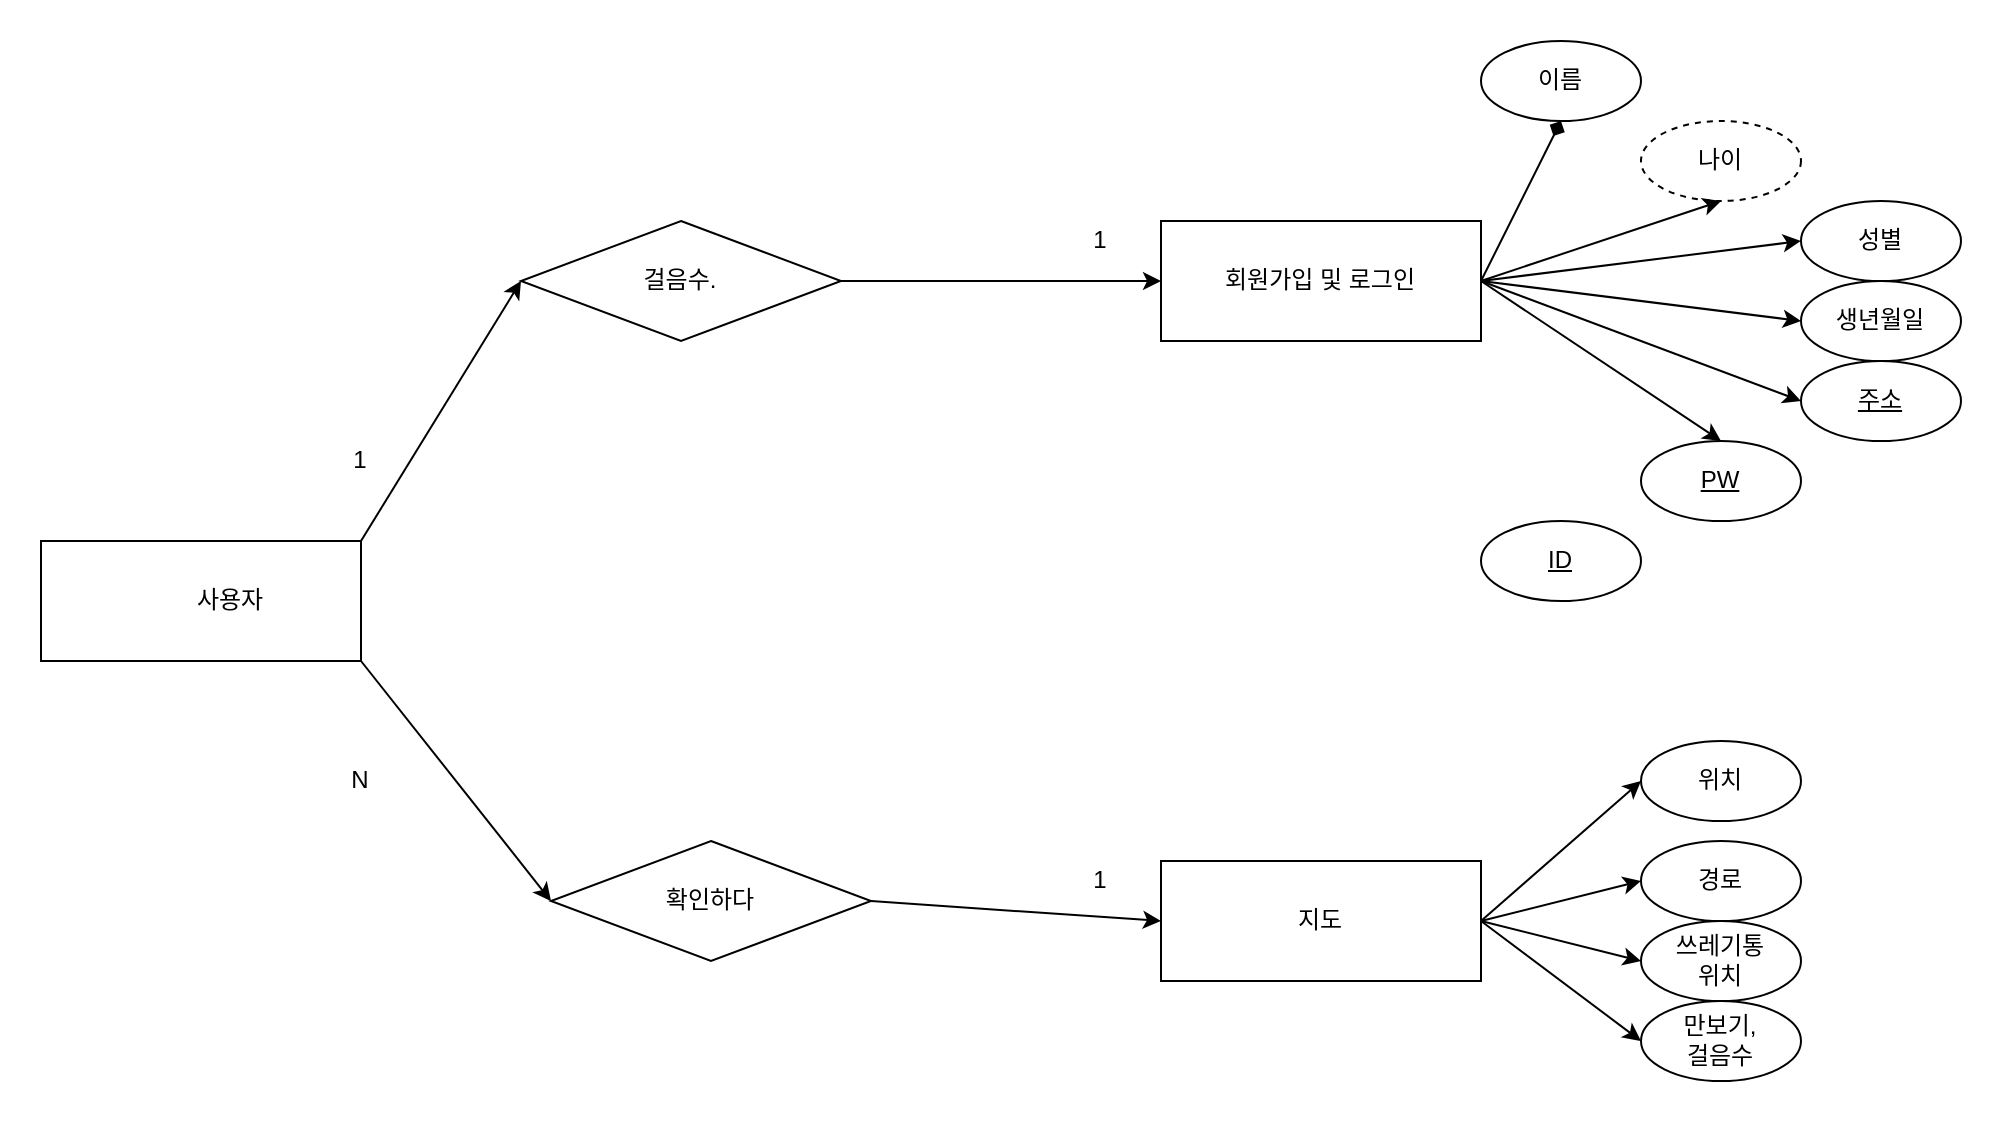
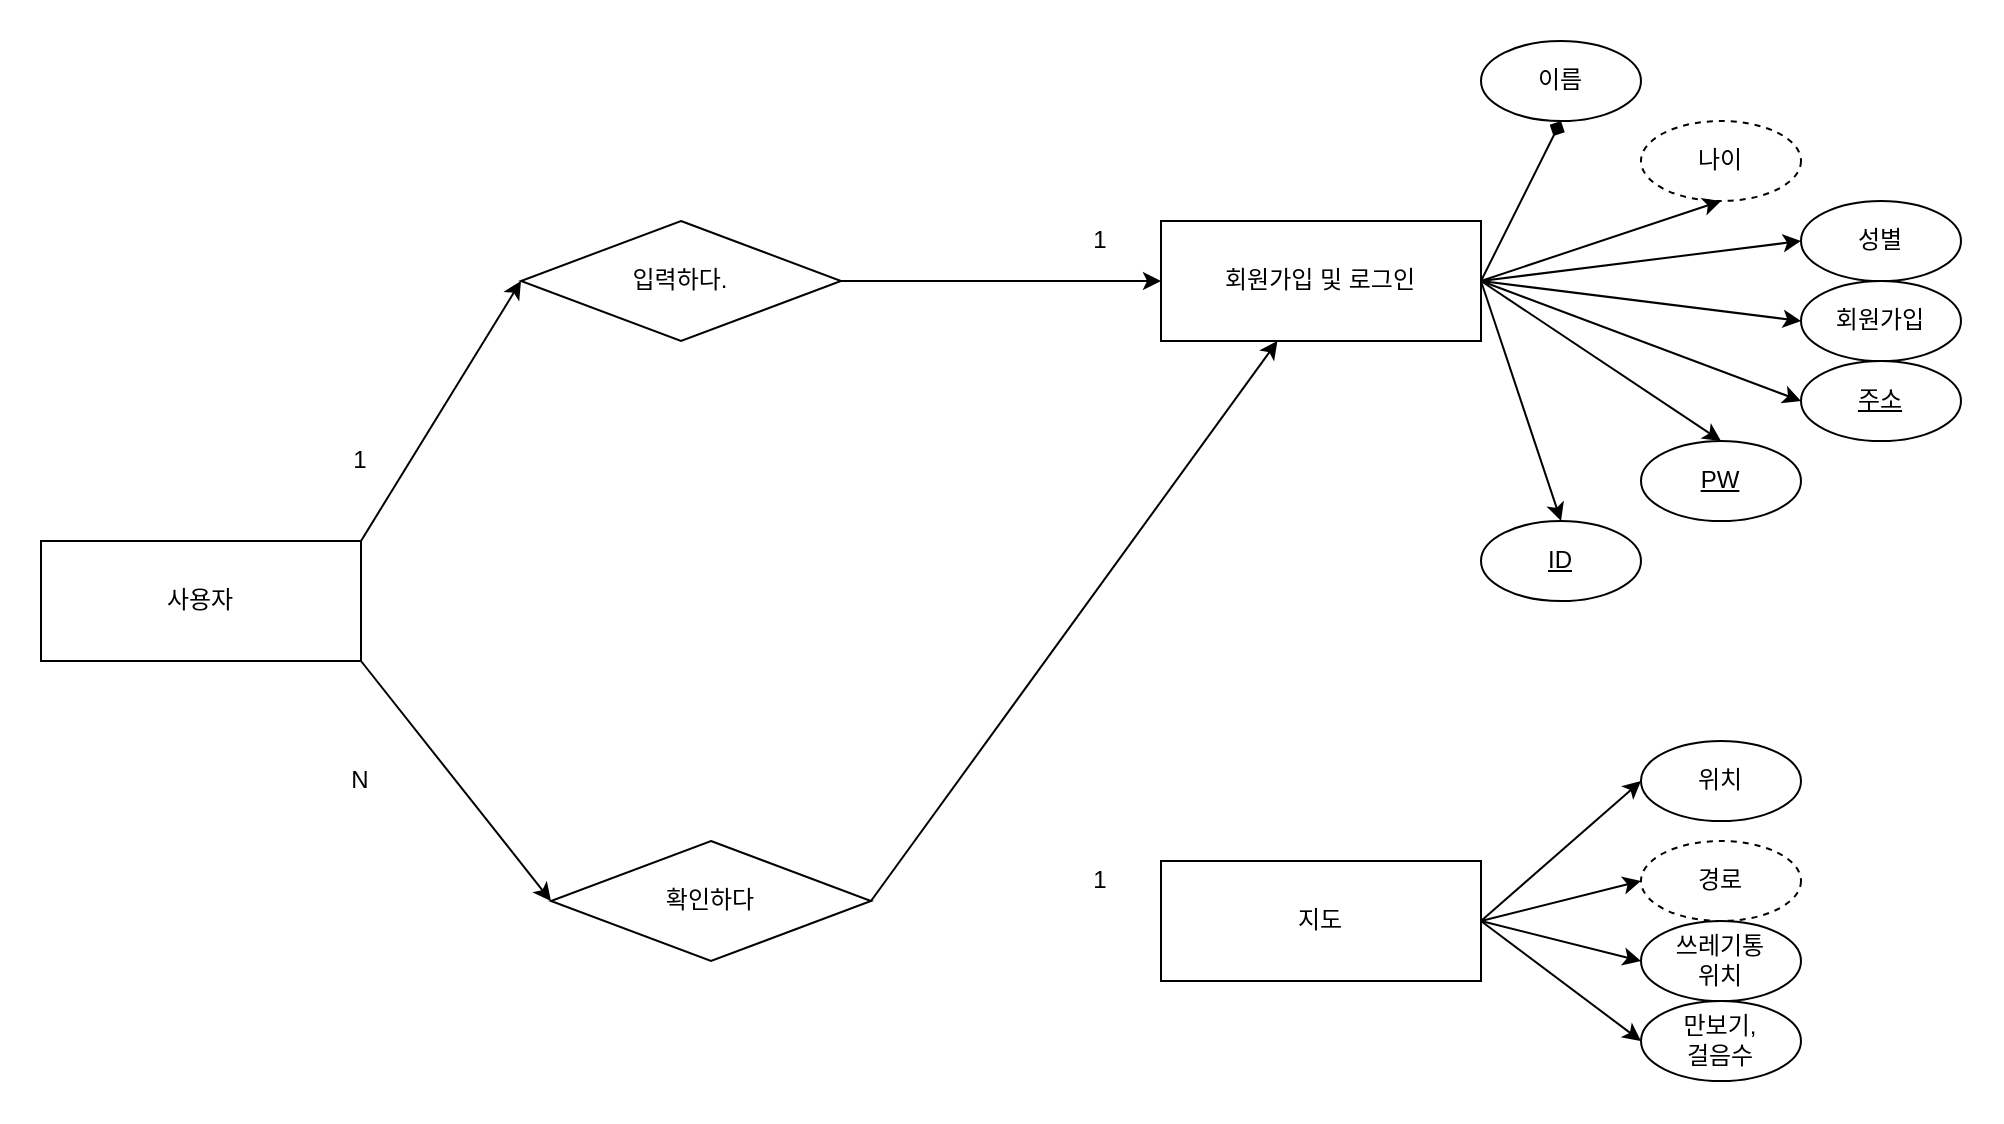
  <mxCell id="0" />
  <mxCell id="1" parent="0" />
  <mxCell id="2" value="" style="rounded=0;whiteSpace=wrap;html=1;sketch=0;" vertex="1" parent="1"><mxGeometry x="20" y="270" width="160" height="60" as="geometry" /></mxCell>
  <mxCell id="3" value="회원가입 및 로그인" style="rounded=0;whiteSpace=wrap;html=1;sketch=0;" vertex="1" parent="1"><mxGeometry x="580" y="110" width="160" height="60" as="geometry" /></mxCell>
  <mxCell id="4" value="지도" style="rounded=0;whiteSpace=wrap;html=1;sketch=0;" vertex="1" parent="1"><mxGeometry x="580" y="430" width="160" height="60" as="geometry" /></mxCell>
- <mxCell id="5" value="걸음수." style="rhombus;whiteSpace=wrap;html=1;rounded=0;sketch=0;" vertex="1" parent="1"><mxGeometry x="260" y="110" width="160" height="60" as="geometry" /></mxCell>
+ <mxCell id="5" value="입력하다." style="rhombus;whiteSpace=wrap;html=1;rounded=0;sketch=0;" vertex="1" parent="1"><mxGeometry x="260" y="110" width="160" height="60" as="geometry" /></mxCell>
  <mxCell id="6" value="확인하다" style="rhombus;whiteSpace=wrap;html=1;rounded=0;sketch=0;" vertex="1" parent="1"><mxGeometry x="275" y="420" width="160" height="60" as="geometry" /></mxCell>
- <mxCell id="7" value="&lt;font color=&quot;#000000&quot;&gt;사용자&lt;/font&gt;" style="text;html=1;strokeColor=none;fillColor=none;align=center;verticalAlign=middle;whiteSpace=wrap;rounded=0;sketch=0;" vertex="1" parent="1"><mxGeometry x="55" y="280" width="120" height="40" as="geometry" /></mxCell>
+ <mxCell id="7" value="&lt;font color=&quot;#000000&quot;&gt;사용자&lt;/font&gt;" style="text;html=1;strokeColor=none;fillColor=none;align=center;verticalAlign=middle;whiteSpace=wrap;rounded=0;sketch=0;" vertex="1" parent="1"><mxGeometry x="40" y="280" width="120" height="40" as="geometry" /></mxCell>
  <mxCell id="8" value="" style="endArrow=classic;html=1;exitX=1;exitY=0;exitDx=0;exitDy=0;entryX=0;entryY=0.5;entryDx=0;entryDy=0;" edge="1" parent="1" source="2" target="5"><mxGeometry width="50" height="50" relative="1" as="geometry"><mxPoint x="450" y="340" as="sourcePoint" /><mxPoint x="500" y="290" as="targetPoint" /></mxGeometry></mxCell>
  <mxCell id="9" value="" style="endArrow=classic;html=1;exitX=1;exitY=1;exitDx=0;exitDy=0;entryX=0;entryY=0.5;entryDx=0;entryDy=0;" edge="1" parent="1" source="2" target="6"><mxGeometry width="50" height="50" relative="1" as="geometry"><mxPoint x="450" y="340" as="sourcePoint" /><mxPoint x="500" y="290" as="targetPoint" /></mxGeometry></mxCell>
  <mxCell id="10" value="" style="endArrow=classic;html=1;exitX=1;exitY=0.5;exitDx=0;exitDy=0;entryX=0;entryY=0.5;entryDx=0;entryDy=0;" edge="1" parent="1" source="5" target="3"><mxGeometry width="50" height="50" relative="1" as="geometry"><mxPoint x="450" y="340" as="sourcePoint" /><mxPoint x="500" y="290" as="targetPoint" /></mxGeometry></mxCell>
- <mxCell id="11" value="" style="endArrow=classic;html=1;exitX=1;exitY=0.5;exitDx=0;exitDy=0;entryX=0;entryY=0.5;entryDx=0;entryDy=0;" edge="1" parent="1" source="6" target="4"><mxGeometry width="50" height="50" relative="1" as="geometry"><mxPoint x="450" y="340" as="sourcePoint" /><mxPoint x="500" y="290" as="targetPoint" /></mxGeometry></mxCell>
+ <mxCell id="11" value="" style="endArrow=classic;html=1;exitX=1;exitY=0.5;exitDx=0;exitDy=0;" edge="1" parent="1" source="6" target="3"><mxGeometry width="50" height="50" relative="1" as="geometry"><mxPoint x="450" y="340" as="sourcePoint" /><mxPoint x="500" y="290" as="targetPoint" /></mxGeometry></mxCell>
  <mxCell id="12" value="이름" style="ellipse;whiteSpace=wrap;html=1;rounded=0;sketch=0;" vertex="1" parent="1"><mxGeometry x="740" width="80" height="40" as="geometry" y="20" /></mxCell>
  <mxCell id="13" value="나이" style="ellipse;whiteSpace=wrap;html=1;rounded=0;sketch=0;dashed=1;" vertex="1" parent="1"><mxGeometry x="820" y="60" width="80" height="40" as="geometry" /></mxCell>
  <mxCell id="14" value="성별" style="ellipse;whiteSpace=wrap;html=1;rounded=0;sketch=0;" vertex="1" parent="1"><mxGeometry x="900" y="100" width="80" height="40" as="geometry" /></mxCell>
  <mxCell id="15" value="주소" style="ellipse;whiteSpace=wrap;html=1;rounded=0;sketch=0;fontStyle=4" vertex="1" parent="1"><mxGeometry x="900" y="180" width="80" height="40" as="geometry" /></mxCell>
  <mxCell id="16" value="&lt;u&gt;PW&lt;/u&gt;" style="ellipse;whiteSpace=wrap;html=1;rounded=0;sketch=0;" vertex="1" parent="1"><mxGeometry x="820" y="220" width="80" height="40" as="geometry" /></mxCell>
  <mxCell id="17" value="ID" style="ellipse;whiteSpace=wrap;html=1;rounded=0;sketch=0;fontStyle=4" vertex="1" parent="1"><mxGeometry x="740" y="260" width="80" height="40" as="geometry" /></mxCell>
- <mxCell id="18" value="생년월일" style="ellipse;whiteSpace=wrap;html=1;rounded=0;sketch=0;" vertex="1" parent="1"><mxGeometry x="900" y="140" width="80" height="40" as="geometry" /></mxCell>
+ <mxCell id="18" value="회원가입" style="ellipse;whiteSpace=wrap;html=1;rounded=0;sketch=0;" vertex="1" parent="1"><mxGeometry x="900" y="140" width="80" height="40" as="geometry" /></mxCell>
  <mxCell id="19" value="" style="endArrow=diamond;html=1;exitX=1;exitY=0.5;exitDx=0;exitDy=0;entryX=0.5;entryY=1;entryDx=0;entryDy=0;" edge="1" parent="1" source="3" target="12"><mxGeometry width="50" height="50" relative="1" as="geometry"><mxPoint x="450" y="240" as="sourcePoint" /><mxPoint x="500" y="190" as="targetPoint" /><Array as="points" /></mxGeometry></mxCell>
  <mxCell id="20" value="" style="endArrow=classic;html=1;exitX=1;exitY=0.5;exitDx=0;exitDy=0;entryX=0.5;entryY=1;entryDx=0;entryDy=0;" edge="1" parent="1" source="3" target="13"><mxGeometry width="50" height="50" relative="1" as="geometry"><mxPoint x="750" y="120" as="sourcePoint" /><mxPoint x="790" y="70" as="targetPoint" /><Array as="points" /></mxGeometry></mxCell>
  <mxCell id="21" value="" style="endArrow=classic;html=1;exitX=1;exitY=0.5;exitDx=0;exitDy=0;entryX=0;entryY=0.5;entryDx=0;entryDy=0;" edge="1" parent="1" source="3" target="14"><mxGeometry width="50" height="50" relative="1" as="geometry"><mxPoint x="750" y="150" as="sourcePoint" /><mxPoint x="870" y="110" as="targetPoint" /><Array as="points" /></mxGeometry></mxCell>
  <mxCell id="22" value="" style="endArrow=classic;html=1;exitX=1;exitY=0.5;exitDx=0;exitDy=0;entryX=0;entryY=0.5;entryDx=0;entryDy=0;" edge="1" parent="1" source="3" target="18"><mxGeometry width="50" height="50" relative="1" as="geometry"><mxPoint x="750" y="150" as="sourcePoint" /><mxPoint x="910" y="130" as="targetPoint" /><Array as="points" /></mxGeometry></mxCell>
  <mxCell id="23" value="" style="endArrow=classic;html=1;exitX=1;exitY=0.5;exitDx=0;exitDy=0;entryX=0;entryY=0.5;entryDx=0;entryDy=0;" edge="1" parent="1" source="3" target="15"><mxGeometry width="50" height="50" relative="1" as="geometry"><mxPoint x="760" y="160" as="sourcePoint" /><mxPoint x="920" y="140" as="targetPoint" /><Array as="points" /></mxGeometry></mxCell>
  <mxCell id="24" value="" style="endArrow=classic;html=1;exitX=1;exitY=0.5;exitDx=0;exitDy=0;entryX=0.5;entryY=0;entryDx=0;entryDy=0;" edge="1" parent="1" source="3" target="16"><mxGeometry width="50" height="50" relative="1" as="geometry"><mxPoint x="750" y="150" as="sourcePoint" /><mxPoint x="910" y="210" as="targetPoint" /><Array as="points" /></mxGeometry></mxCell>
+ <mxCell id="25" value="" style="endArrow=classic;html=1;exitX=1;exitY=0.5;exitDx=0;exitDy=0;entryX=0.5;entryY=0;entryDx=0;entryDy=0;" edge="1" parent="1" source="3" target="17"><mxGeometry width="50" height="50" relative="1" as="geometry"><mxPoint x="750" y="150" as="sourcePoint" /><mxPoint x="790" y="70" as="targetPoint" /><Array as="points" /></mxGeometry></mxCell>
  <mxCell id="26" value="위치" style="ellipse;whiteSpace=wrap;html=1;rounded=0;sketch=0;" vertex="1" parent="1"><mxGeometry x="820" y="370" width="80" height="40" as="geometry" /></mxCell>
- <mxCell id="27" value="경로" style="ellipse;whiteSpace=wrap;html=1;rounded=0;sketch=0;" vertex="1" parent="1"><mxGeometry x="820" y="420" width="80" height="40" as="geometry" /></mxCell>
+ <mxCell id="27" value="경로" style="ellipse;whiteSpace=wrap;html=1;rounded=0;sketch=0;dashed=1;" vertex="1" parent="1"><mxGeometry x="820" y="420" width="80" height="40" as="geometry" /></mxCell>
  <mxCell id="28" value="쓰레기통&lt;br&gt;위치" style="ellipse;whiteSpace=wrap;html=1;rounded=0;sketch=0;" vertex="1" parent="1"><mxGeometry x="820" y="460" width="80" height="40" as="geometry" /></mxCell>
  <mxCell id="29" value="만보기,&lt;br&gt;걸음수" style="ellipse;whiteSpace=wrap;html=1;rounded=0;sketch=0;" vertex="1" parent="1"><mxGeometry x="820" y="500" width="80" height="40" as="geometry" /></mxCell>
  <mxCell id="30" value="" style="endArrow=classic;html=1;exitX=1;exitY=0.5;exitDx=0;exitDy=0;entryX=0;entryY=0.5;entryDx=0;entryDy=0;" edge="1" parent="1" source="4" target="26"><mxGeometry width="50" height="50" relative="1" as="geometry"><mxPoint x="450" y="330" as="sourcePoint" /><mxPoint x="500" y="280" as="targetPoint" /></mxGeometry></mxCell>
  <mxCell id="31" value="" style="endArrow=classic;html=1;entryX=0;entryY=0.5;entryDx=0;entryDy=0;" edge="1" parent="1" target="27"><mxGeometry width="50" height="50" relative="1" as="geometry"><mxPoint x="740" y="460" as="sourcePoint" /><mxPoint x="830" y="410" as="targetPoint" /></mxGeometry></mxCell>
  <mxCell id="32" value="" style="endArrow=classic;html=1;entryX=0;entryY=0.5;entryDx=0;entryDy=0;exitX=1;exitY=0.5;exitDx=0;exitDy=0;" edge="1" parent="1" source="4" target="28"><mxGeometry width="50" height="50" relative="1" as="geometry"><mxPoint x="750" y="470" as="sourcePoint" /><mxPoint x="830" y="450" as="targetPoint" /></mxGeometry></mxCell>
  <mxCell id="33" value="" style="endArrow=classic;html=1;entryX=0;entryY=0.5;entryDx=0;entryDy=0;" edge="1" parent="1" target="29"><mxGeometry width="50" height="50" relative="1" as="geometry"><mxPoint x="740" y="460" as="sourcePoint" /><mxPoint x="840" y="460" as="targetPoint" /></mxGeometry></mxCell>
  <mxCell id="34" value="1" style="text;html=1;strokeColor=none;fillColor=none;align=center;verticalAlign=middle;whiteSpace=wrap;rounded=0;sketch=0;" vertex="1" parent="1"><mxGeometry x="160" y="220" width="40" height="20" as="geometry" /></mxCell>
  <mxCell id="35" value="1" style="text;html=1;strokeColor=none;fillColor=none;align=center;verticalAlign=middle;whiteSpace=wrap;rounded=0;sketch=0;" vertex="1" parent="1"><mxGeometry x="530" y="110" width="40" height="20" as="geometry" /></mxCell>
  <mxCell id="36" value="N" style="text;html=1;strokeColor=none;fillColor=none;align=center;verticalAlign=middle;whiteSpace=wrap;rounded=0;sketch=0;" vertex="1" parent="1"><mxGeometry x="160" y="380" width="40" height="20" as="geometry" /></mxCell>
  <mxCell id="37" value="1" style="text;html=1;strokeColor=none;fillColor=none;align=center;verticalAlign=middle;whiteSpace=wrap;rounded=0;sketch=0;" vertex="1" parent="1"><mxGeometry x="530" y="430" width="40" height="20" as="geometry" /></mxCell>
